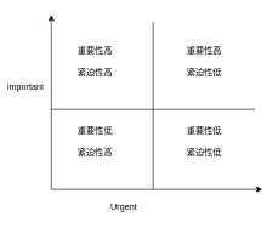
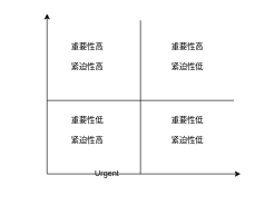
  <mxCell id="0" />
  <mxCell id="1" parent="0" />
  <mxCell id="2" value="" style="endArrow=classic;html=1;" edge="1" parent="1"><mxGeometry width="50" height="50" relative="1" as="geometry"><mxPoint x="70" y="260" as="sourcePoint" /><mxPoint x="70" y="20" as="targetPoint" /></mxGeometry></mxCell>
  <mxCell id="3" value="" style="endArrow=classic;html=1;" edge="1" parent="1"><mxGeometry width="50" height="50" relative="1" as="geometry"><mxPoint x="70" y="260" as="sourcePoint" /><mxPoint x="360" y="260" as="targetPoint" /></mxGeometry></mxCell>
  <mxCell id="4" value="" style="endArrow=none;html=1;" edge="1" parent="1"><mxGeometry width="50" height="50" relative="1" as="geometry"><mxPoint x="70" y="150" as="sourcePoint" /><mxPoint x="350" y="150" as="targetPoint" /></mxGeometry></mxCell>
  <mxCell id="5" value="" style="endArrow=none;html=1;" edge="1" parent="1"><mxGeometry width="50" height="50" relative="1" as="geometry"><mxPoint x="210" y="260" as="sourcePoint" /><mxPoint x="210" y="30" as="targetPoint" /></mxGeometry></mxCell>
- <mxCell id="6" value="important" style="text;html=1;strokeColor=none;fillColor=none;align=center;verticalAlign=middle;whiteSpace=wrap;rounded=0;&#10;writing-mode: vertical-lr;" vertex="1" parent="1"><mxGeometry x="20" y="60" width="30" height="120" as="geometry" /></mxCell>
- <mxCell id="7" value="Urgent" style="text;html=1;strokeColor=none;fillColor=none;align=center;verticalAlign=middle;whiteSpace=wrap;rounded=0;" vertex="1" parent="1"><mxGeometry x="150" y="270" width="40" height="30" as="geometry" /></mxCell>
+ <mxCell id="7" value="Urgent" style="text;html=1;strokeColor=none;fillColor=none;align=center;verticalAlign=middle;whiteSpace=wrap;rounded=0;" vertex="1" parent="1"><mxGeometry x="140" y="245" width="40" height="30" as="geometry" /></mxCell>
  <mxCell id="8" value="重要性高" style="text;html=1;align=center;verticalAlign=middle;resizable=0;points=[];autosize=1;" vertex="1" parent="1"><mxGeometry x="100" y="60" width="60" height="20" as="geometry" /></mxCell>
  <mxCell id="9" value="紧迫性高" style="text;html=1;align=center;verticalAlign=middle;resizable=0;points=[];autosize=1;" vertex="1" parent="1"><mxGeometry x="100" y="90" width="60" height="20" as="geometry" /></mxCell>
  <mxCell id="10" value="重要性高" style="text;html=1;align=center;verticalAlign=middle;resizable=0;points=[];autosize=1;" vertex="1" parent="1"><mxGeometry x="250" y="60" width="60" height="20" as="geometry" /></mxCell>
  <mxCell id="11" value="紧迫性低" style="text;html=1;align=center;verticalAlign=middle;resizable=0;points=[];autosize=1;" vertex="1" parent="1"><mxGeometry x="250" y="90" width="60" height="20" as="geometry" /></mxCell>
  <mxCell id="12" value="重要性低" style="text;html=1;align=center;verticalAlign=middle;resizable=0;points=[];autosize=1;" vertex="1" parent="1"><mxGeometry x="100" y="170" width="60" height="20" as="geometry" /></mxCell>
  <mxCell id="13" value="紧迫性高" style="text;html=1;align=center;verticalAlign=middle;resizable=0;points=[];autosize=1;" vertex="1" parent="1"><mxGeometry x="100" y="200" width="60" height="20" as="geometry" /></mxCell>
  <mxCell id="14" value="重要性低" style="text;html=1;align=center;verticalAlign=middle;resizable=0;points=[];autosize=1;" vertex="1" parent="1"><mxGeometry x="250" y="170" width="60" height="20" as="geometry" /></mxCell>
  <mxCell id="15" value="紧迫性低" style="text;html=1;align=center;verticalAlign=middle;resizable=0;points=[];autosize=1;" vertex="1" parent="1"><mxGeometry x="250" y="200" width="60" height="20" as="geometry" /></mxCell>
